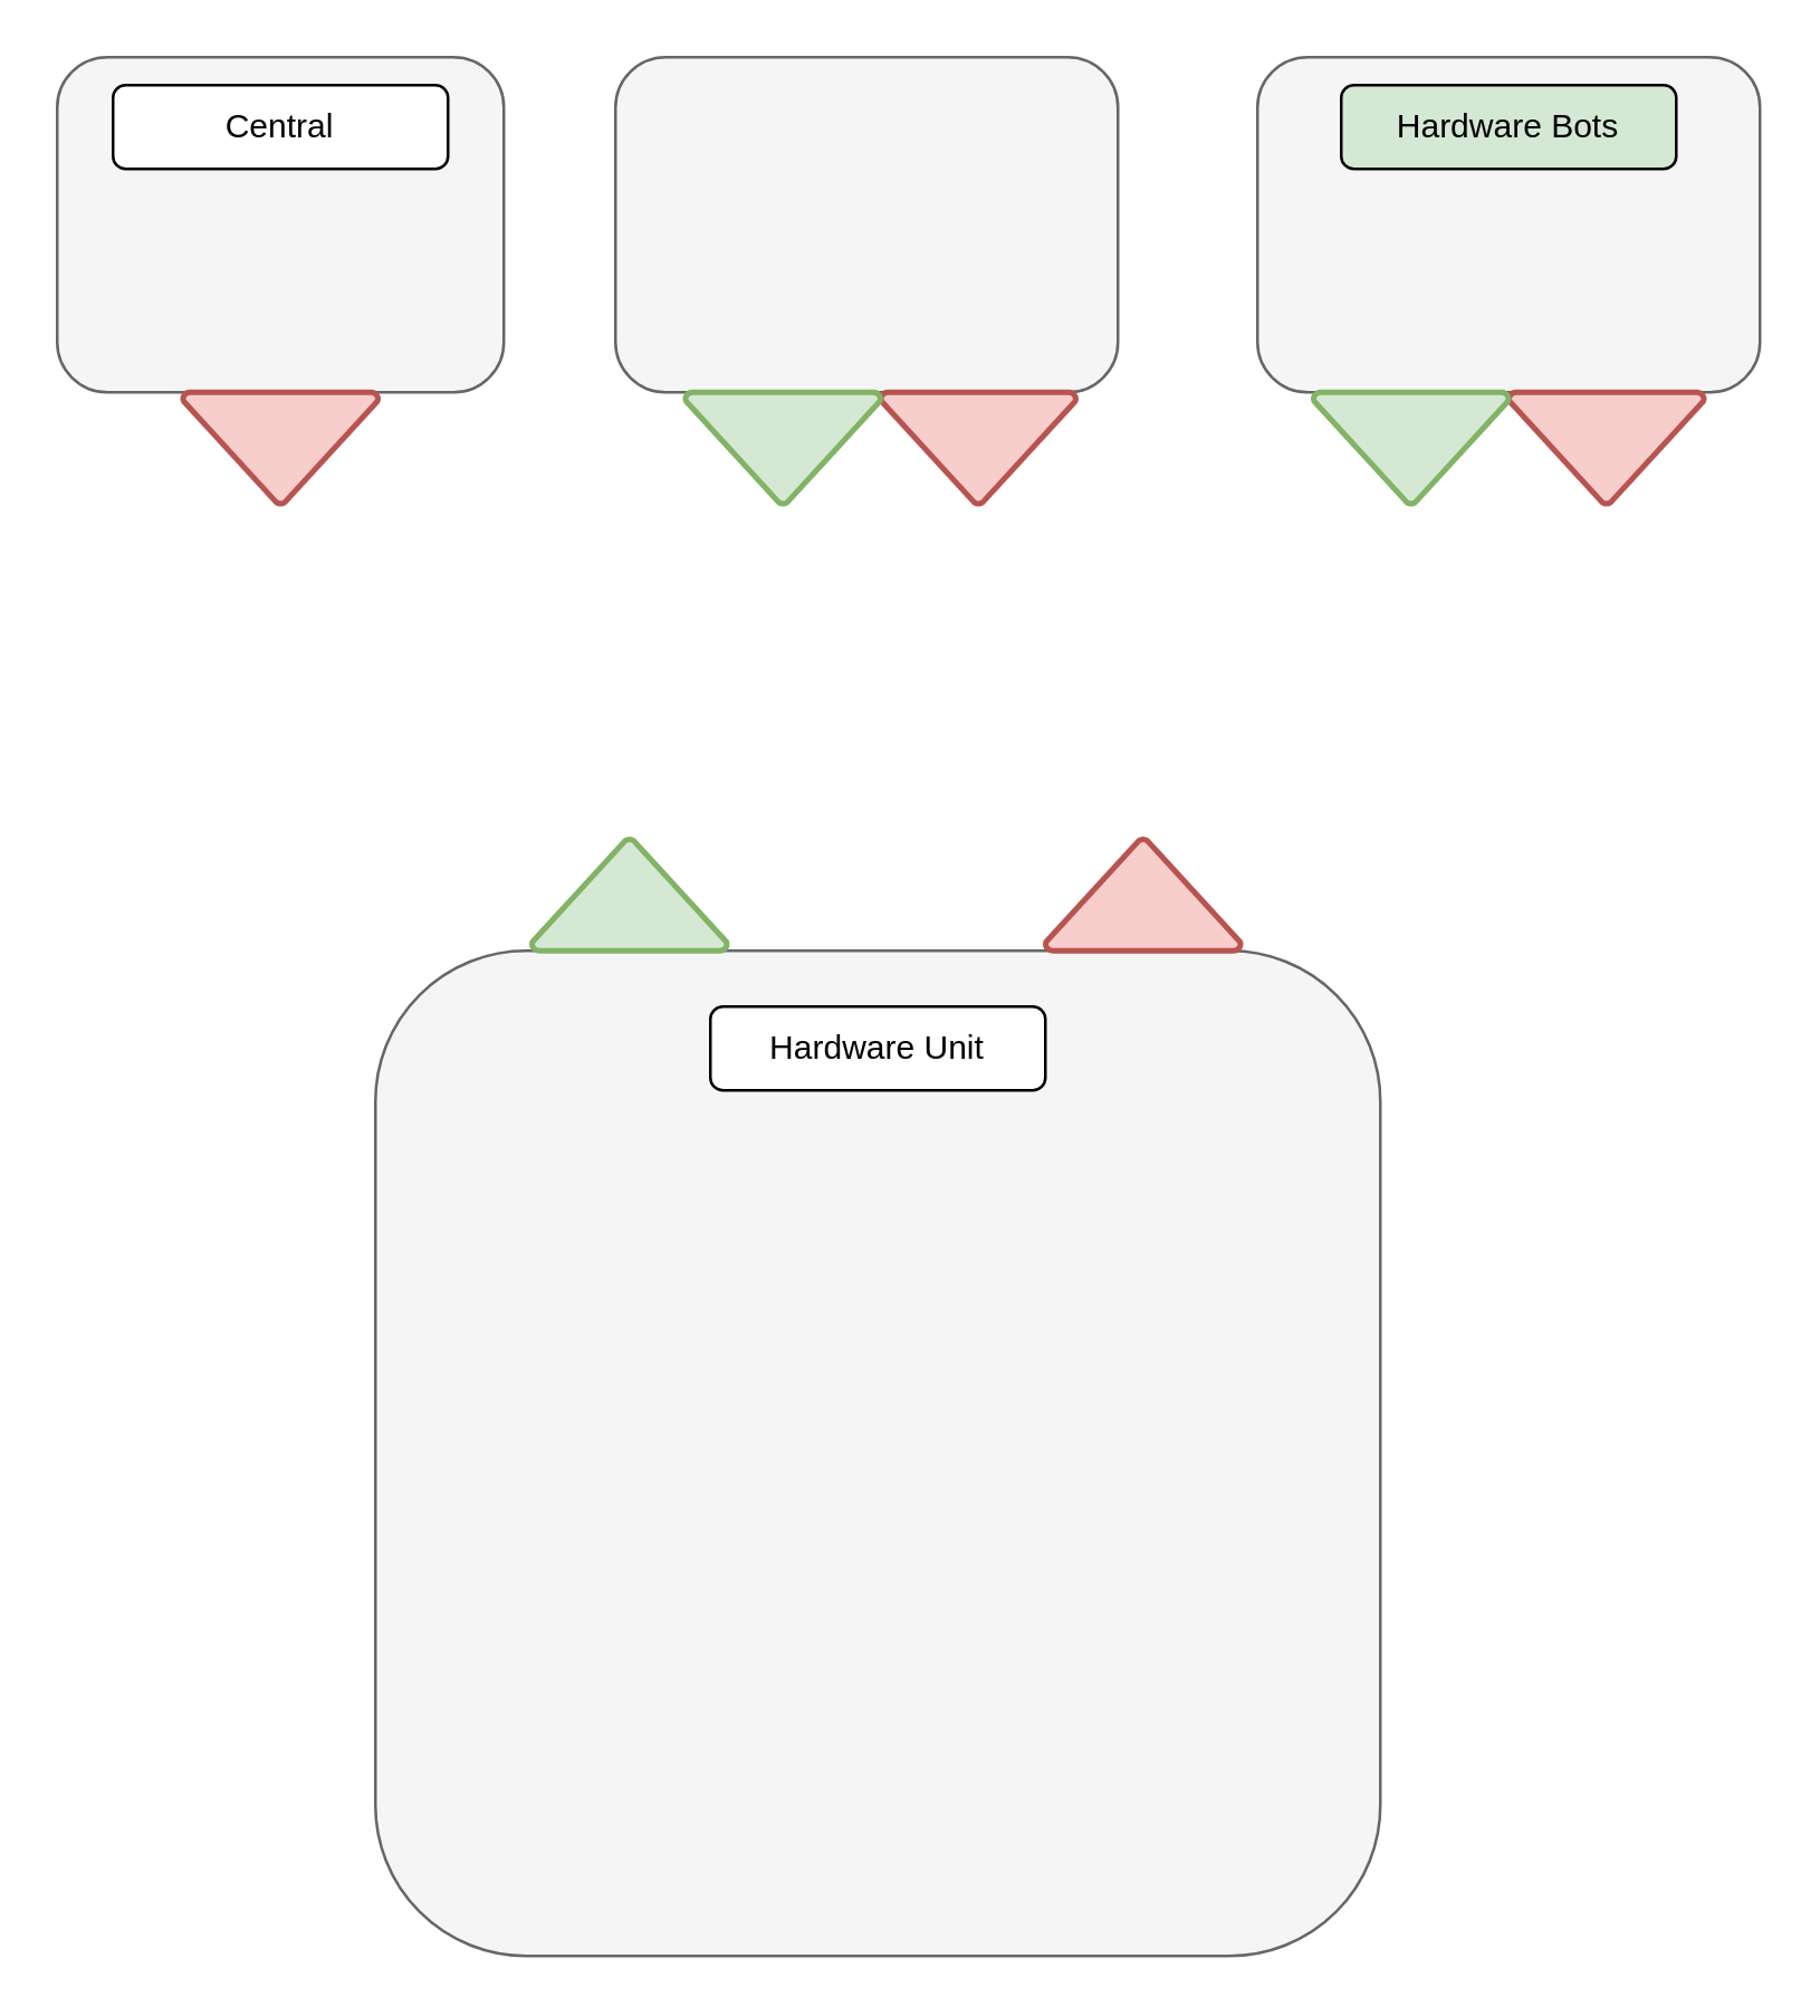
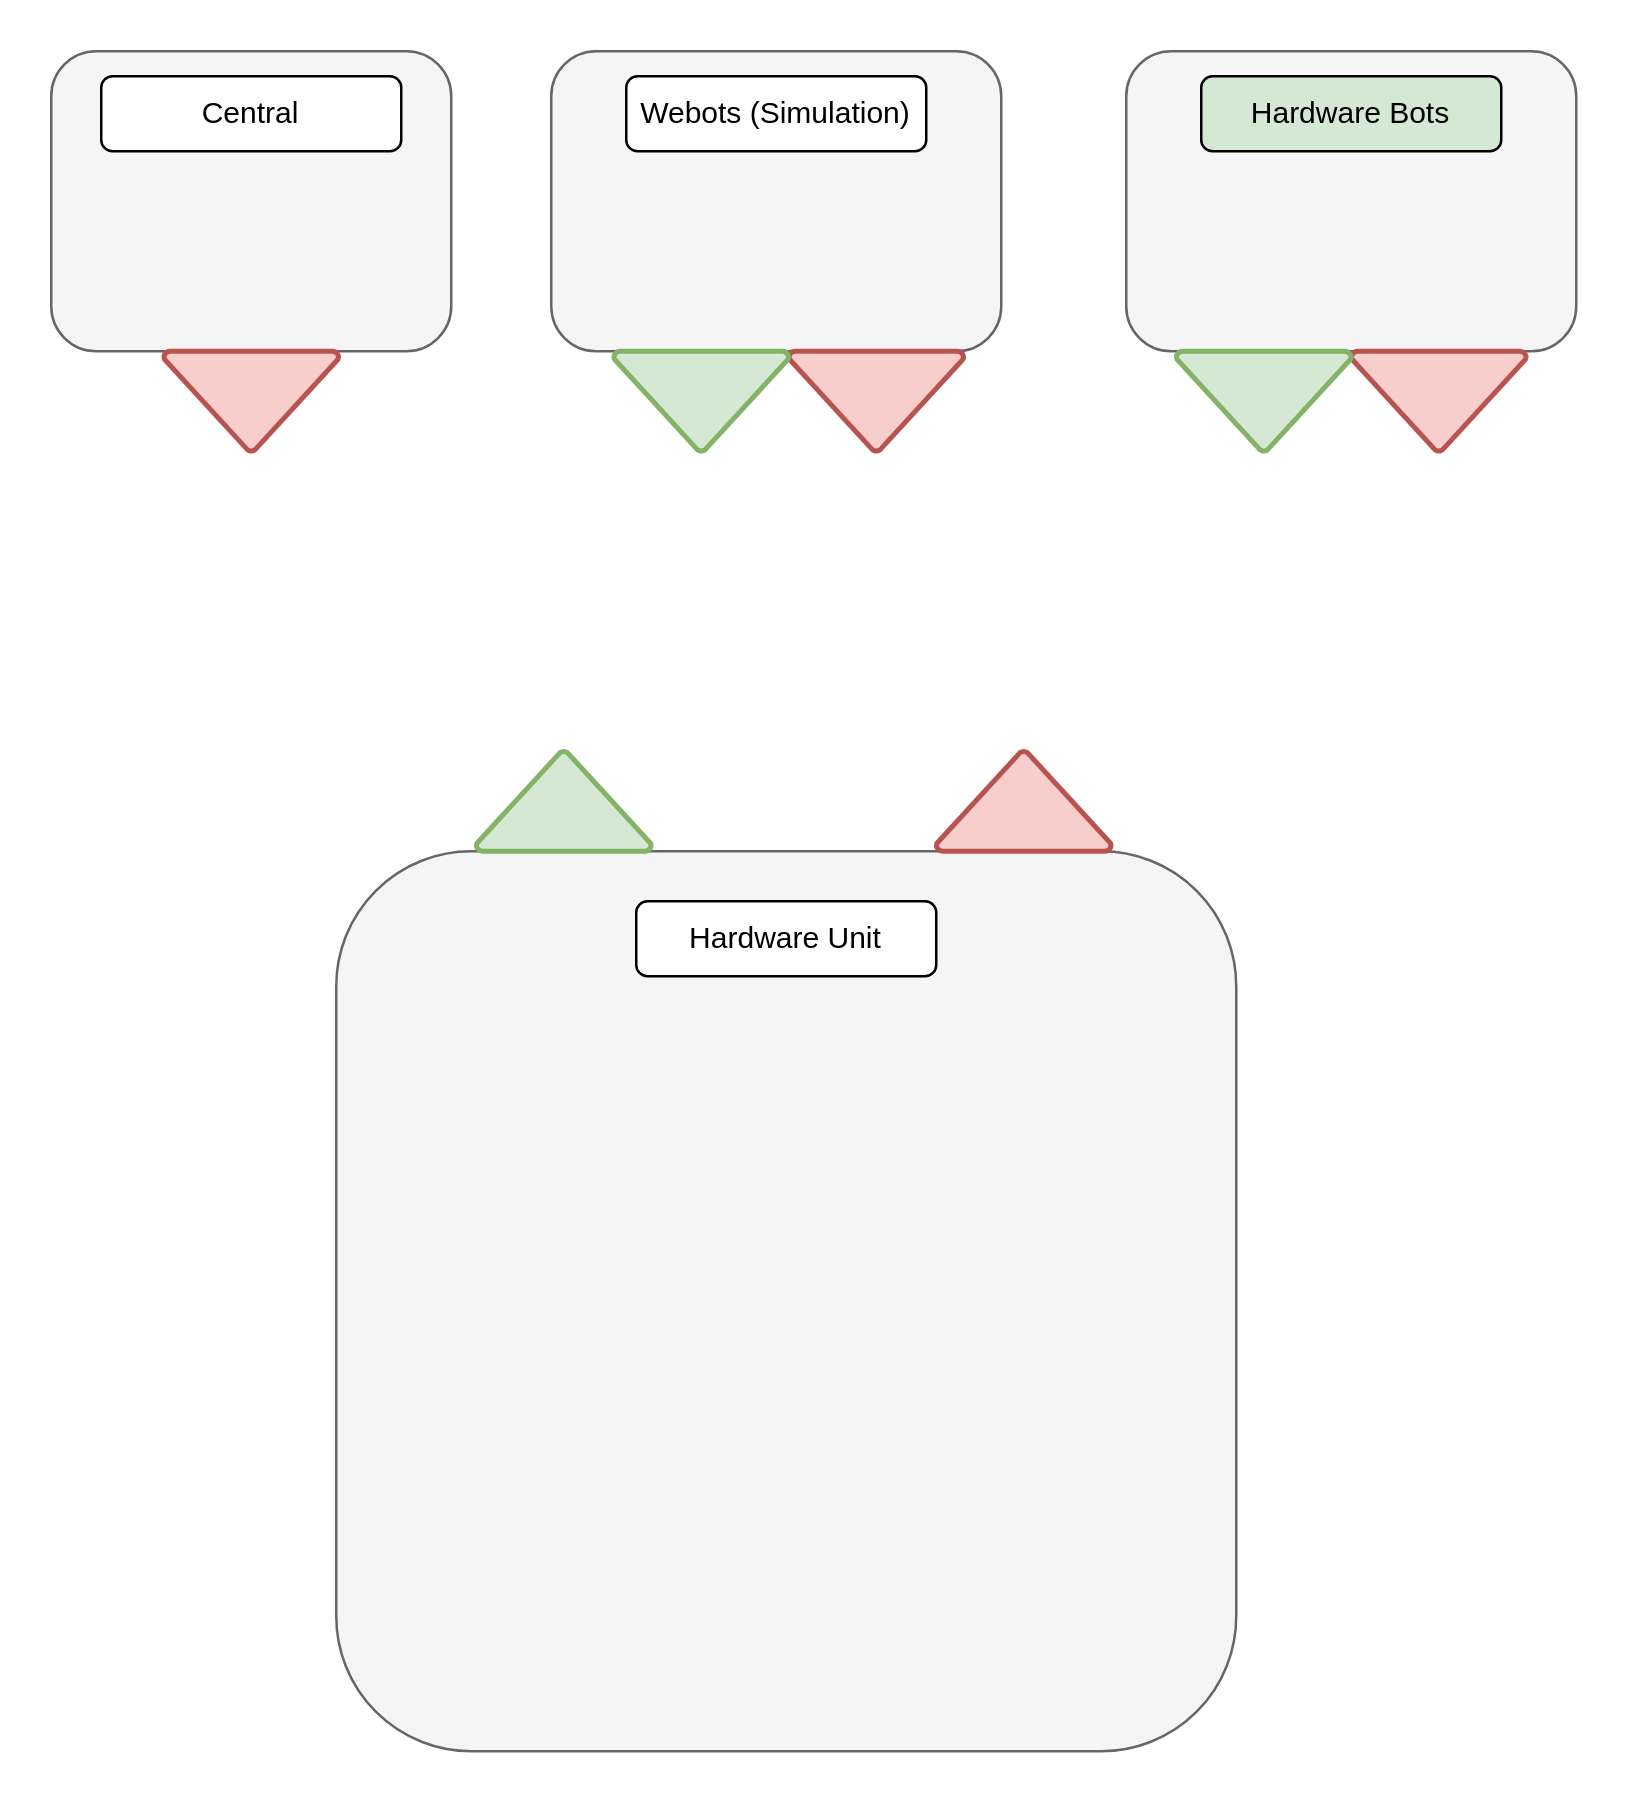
  <mxCell id="0" />
  <mxCell id="1" parent="0" />
  <mxCell id="2" value="" style="rounded=1;whiteSpace=wrap;html=1;fillColor=#f5f5f5;strokeColor=#666666;fontColor=#333333;" vertex="1" parent="1"><mxGeometry x="134" y="340" width="360" height="360" as="geometry" /></mxCell>
  <mxCell id="3" value="Hardware Unit" style="rounded=1;whiteSpace=wrap;html=1;" vertex="1" parent="1"><mxGeometry x="254" y="360" width="120" height="30" as="geometry" /></mxCell>
  <mxCell id="4" value="" style="rounded=1;whiteSpace=wrap;html=1;fillColor=#f5f5f5;strokeColor=#666666;fontColor=#333333;" vertex="1" parent="1"><mxGeometry x="20" y="20" width="160" height="120" as="geometry" /></mxCell>
  <mxCell id="5" value="Central" style="rounded=1;whiteSpace=wrap;html=1;" vertex="1" parent="1"><mxGeometry x="40" y="30" width="120" height="30" as="geometry" /></mxCell>
  <mxCell id="6" value="" style="rounded=1;whiteSpace=wrap;html=1;fillColor=#f5f5f5;strokeColor=#666666;fontColor=#333333;" vertex="1" parent="1"><mxGeometry x="220" y="20" width="180" height="120" as="geometry" /></mxCell>
+ <mxCell id="7" value="Webots (Simulation)" style="rounded=1;whiteSpace=wrap;html=1;" vertex="1" parent="1"><mxGeometry x="250" y="30" width="120" height="30" as="geometry" /></mxCell>
  <mxCell id="8" value="" style="rounded=1;whiteSpace=wrap;html=1;fillColor=#f5f5f5;strokeColor=#666666;fontColor=#333333;" vertex="1" parent="1"><mxGeometry x="450" y="20" width="180" height="120" as="geometry" /></mxCell>
  <mxCell id="9" value="Hardware Bots" style="rounded=1;whiteSpace=wrap;html=1;fillColor=#d5e8d4;" vertex="1" parent="1"><mxGeometry x="480" y="30" width="120" height="30" as="geometry" /></mxCell>
  <mxCell id="10" value="" style="strokeWidth=2;html=1;shape=mxgraph.flowchart.extract_or_measurement;whiteSpace=wrap;fillColor=#d5e8d4;strokeColor=#82b366;" vertex="1" parent="1"><mxGeometry x="190" y="300" width="70" height="40" as="geometry" /></mxCell>
  <mxCell id="11" value="" style="strokeWidth=2;html=1;shape=mxgraph.flowchart.extract_or_measurement;whiteSpace=wrap;fillColor=#f8cecc;strokeColor=#b85450;" vertex="1" parent="1"><mxGeometry x="374" y="300" width="70" height="40" as="geometry" /></mxCell>
  <mxCell id="12" value="" style="strokeWidth=2;html=1;shape=mxgraph.flowchart.extract_or_measurement;whiteSpace=wrap;fillColor=#f8cecc;strokeColor=#b85450;rotation=-180;" vertex="1" parent="1"><mxGeometry x="65" y="140" width="70" height="40" as="geometry" /></mxCell>
  <mxCell id="13" value="" style="strokeWidth=2;html=1;shape=mxgraph.flowchart.extract_or_measurement;whiteSpace=wrap;fillColor=#f8cecc;strokeColor=#b85450;rotation=-180;" vertex="1" parent="1"><mxGeometry x="540" y="140" width="70" height="40" as="geometry" /></mxCell>
  <mxCell id="14" value="" style="strokeWidth=2;html=1;shape=mxgraph.flowchart.extract_or_measurement;whiteSpace=wrap;fillColor=#d5e8d4;strokeColor=#82b366;rotation=-180;" vertex="1" parent="1"><mxGeometry x="470" y="140" width="70" height="40" as="geometry" /></mxCell>
  <mxCell id="15" value="" style="strokeWidth=2;html=1;shape=mxgraph.flowchart.extract_or_measurement;whiteSpace=wrap;fillColor=#f8cecc;strokeColor=#b85450;rotation=-180;" vertex="1" parent="1"><mxGeometry x="315" y="140" width="70" height="40" as="geometry" /></mxCell>
  <mxCell id="16" value="" style="strokeWidth=2;html=1;shape=mxgraph.flowchart.extract_or_measurement;whiteSpace=wrap;fillColor=#d5e8d4;strokeColor=#82b366;rotation=-180;" vertex="1" parent="1"><mxGeometry x="245" y="140" width="70" height="40" as="geometry" /></mxCell>
